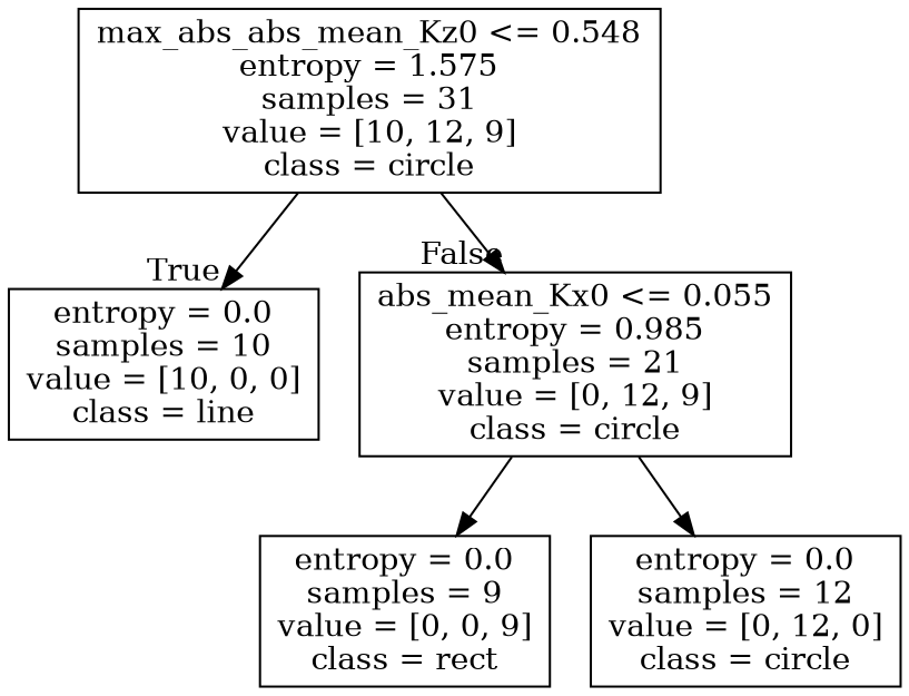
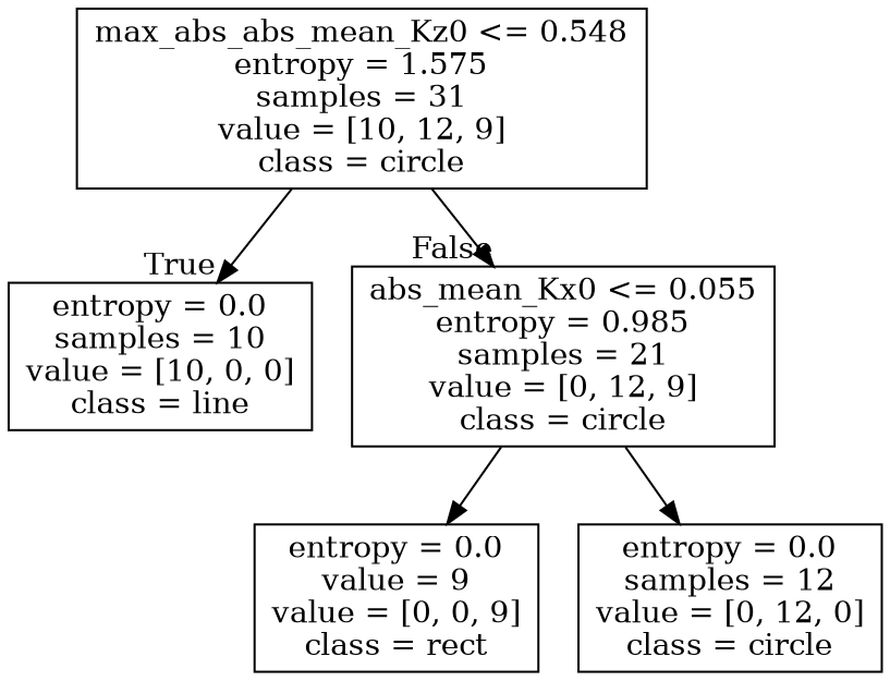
  digraph {
    node [shape=box]
    n1 [label="max_abs_abs_mean_Kz0 <= 0.548\nentropy = 1.575\nsamples = 31\nvalue = [10, 12, 9]\nclass = circle"]
    n2 [label="entropy = 0.0\nsamples = 10\nvalue = [10, 0, 0]\nclass = line"]
    n3 [label="abs_mean_Kx0 <= 0.055\nentropy = 0.985\nsamples = 21\nvalue = [0, 12, 9]\nclass = circle"]
-   n4 [label="entropy = 0.0\nsamples = 9\nvalue = [0, 0, 9]\nclass = rect"]
+   n4 [label="entropy = 0.0\nvalue = 9\nvalue = [0, 0, 9]\nclass = rect"]
    n5 [label="entropy = 0.0\nsamples = 12\nvalue = [0, 12, 0]\nclass = circle"]
    n1 -> n2 [headlabel=True labelangle=45 labeldistance=2.5]
    n1 -> n3 [headlabel=False labelangle=-45 labeldistance=2.5]
    n3 -> n4
    n3 -> n5
  }
